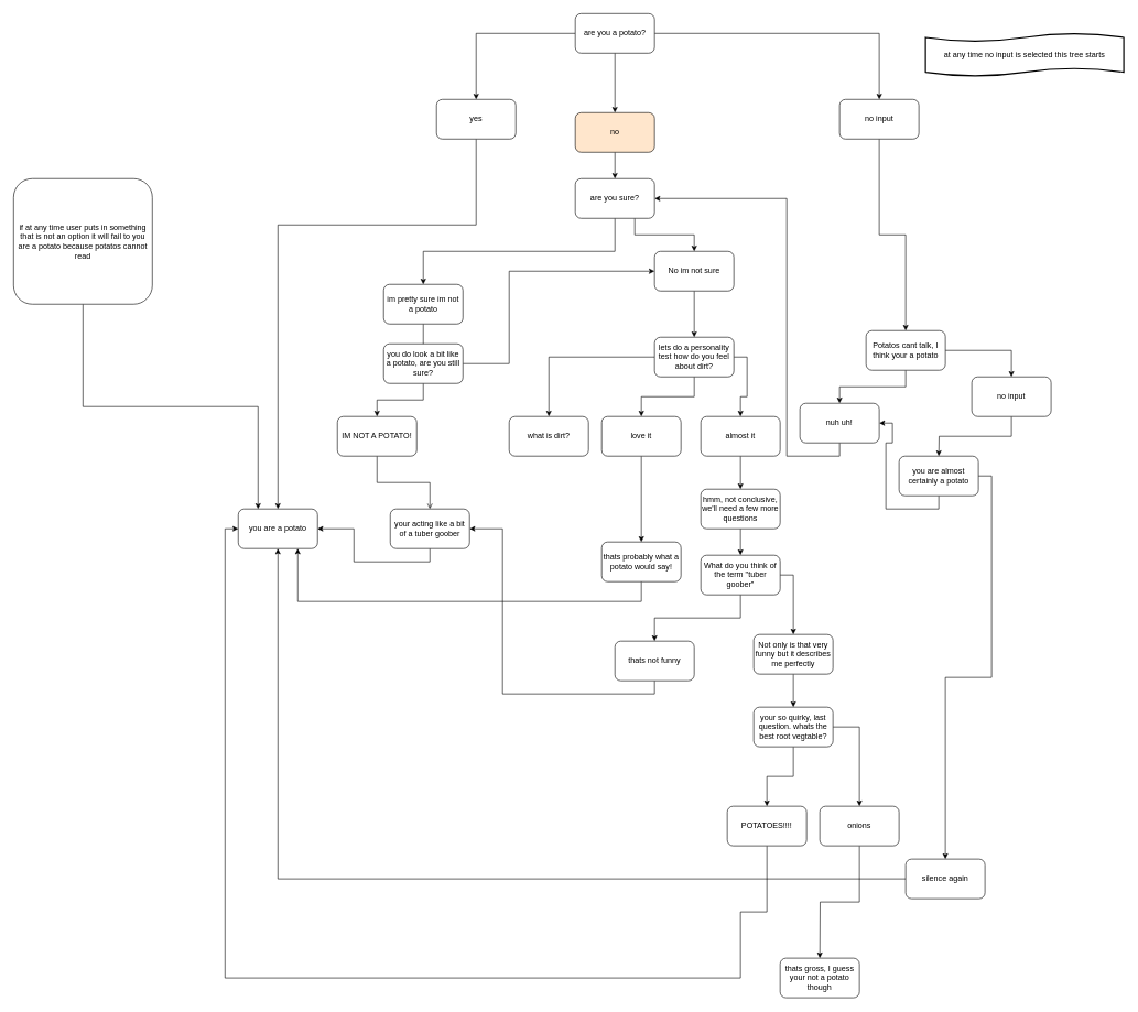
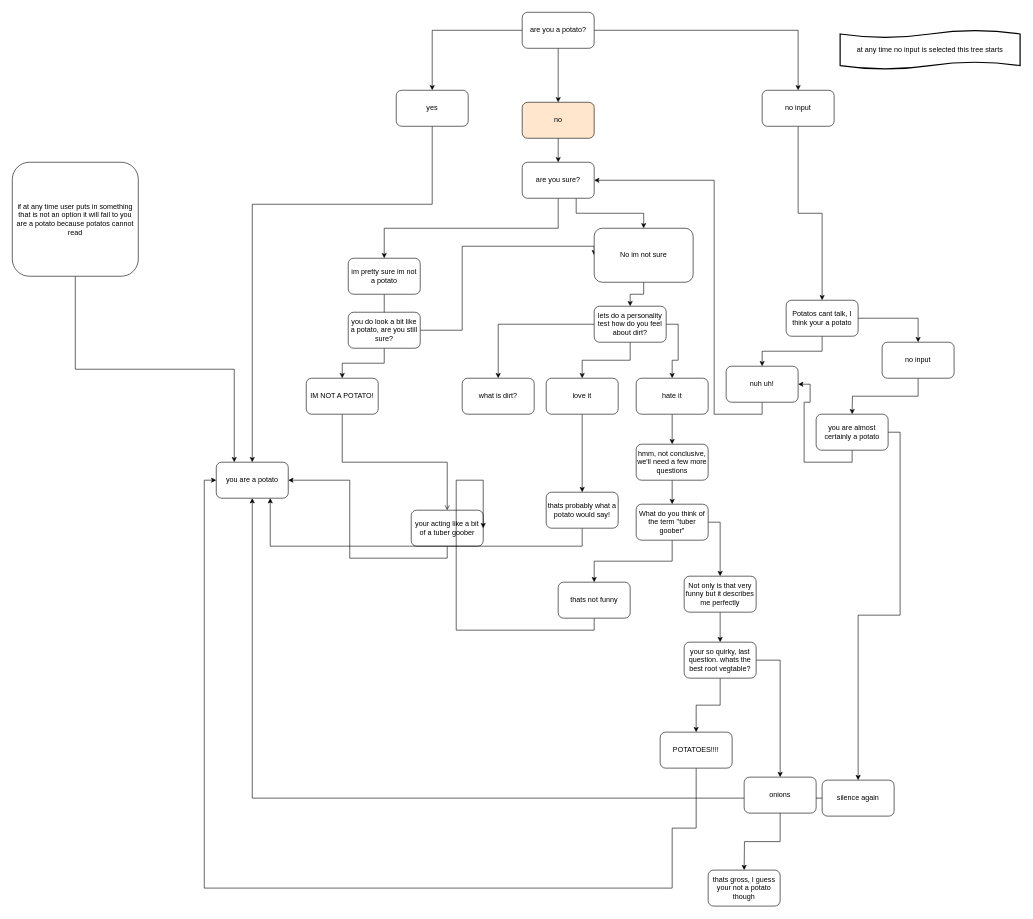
  <mxCell id="0" />
  <mxCell id="1" parent="0" />
  <mxCell id="2" style="edgeStyle=orthogonalEdgeStyle;rounded=0;orthogonalLoop=1;jettySize=auto;html=1;exitX=0.5;exitY=1;exitDx=0;exitDy=0;entryX=0.5;entryY=0;entryDx=0;entryDy=0;" parent="1" source="5" target="9" edge="1"><mxGeometry relative="1" as="geometry" /></mxCell>
  <mxCell id="3" style="edgeStyle=orthogonalEdgeStyle;rounded=0;orthogonalLoop=1;jettySize=auto;html=1;exitX=0;exitY=0.5;exitDx=0;exitDy=0;entryX=0.5;entryY=0;entryDx=0;entryDy=0;" parent="1" source="5" target="7" edge="1"><mxGeometry relative="1" as="geometry" /></mxCell>
  <mxCell id="4" style="edgeStyle=orthogonalEdgeStyle;rounded=0;orthogonalLoop=1;jettySize=auto;html=1;exitX=1;exitY=0.5;exitDx=0;exitDy=0;entryX=0.5;entryY=0;entryDx=0;entryDy=0;" parent="1" source="5" target="11" edge="1"><mxGeometry relative="1" as="geometry" /></mxCell>
  <mxCell id="5" value="are you a potato?" style="rounded=1;whiteSpace=wrap;html=1;" parent="1" vertex="1"><mxGeometry x="870" y="20" width="120" height="60" as="geometry" /></mxCell>
  <mxCell id="6" style="edgeStyle=orthogonalEdgeStyle;rounded=0;orthogonalLoop=1;jettySize=auto;html=1;exitX=0.5;exitY=1;exitDx=0;exitDy=0;" parent="1" source="7" target="12" edge="1"><mxGeometry relative="1" as="geometry"><Array as="points"><mxPoint x="720" y="340" /><mxPoint x="420" y="340" /></Array></mxGeometry></mxCell>
  <mxCell id="7" value="yes" style="rounded=1;whiteSpace=wrap;html=1;" parent="1" vertex="1"><mxGeometry x="660" y="150" width="120" height="60" as="geometry" /></mxCell>
  <mxCell id="8" style="edgeStyle=orthogonalEdgeStyle;rounded=0;orthogonalLoop=1;jettySize=auto;html=1;exitX=0.5;exitY=1;exitDx=0;exitDy=0;entryX=0.5;entryY=0;entryDx=0;entryDy=0;" parent="1" source="9" target="15" edge="1"><mxGeometry relative="1" as="geometry" /></mxCell>
  <mxCell id="9" value="no" style="rounded=1;whiteSpace=wrap;html=1;fillColor=#ffe6cc;" parent="1" vertex="1"><mxGeometry x="870" y="170" width="120" height="60" as="geometry" /></mxCell>
  <mxCell id="10" style="edgeStyle=orthogonalEdgeStyle;rounded=0;orthogonalLoop=1;jettySize=auto;html=1;exitX=0.5;exitY=1;exitDx=0;exitDy=0;entryX=0.5;entryY=0;entryDx=0;entryDy=0;" parent="1" source="11" target="26" edge="1"><mxGeometry relative="1" as="geometry"><mxPoint x="1230" y="460" as="targetPoint" /></mxGeometry></mxCell>
  <mxCell id="11" value="no input" style="rounded=1;whiteSpace=wrap;html=1;" parent="1" vertex="1"><mxGeometry x="1270" y="150" width="120" height="60" as="geometry" /></mxCell>
  <mxCell id="12" value="you are a potato" style="rounded=1;whiteSpace=wrap;html=1;" parent="1" vertex="1"><mxGeometry x="360" y="770" width="120" height="60" as="geometry" /></mxCell>
  <mxCell id="13" style="edgeStyle=orthogonalEdgeStyle;rounded=0;orthogonalLoop=1;jettySize=auto;html=1;exitX=0.5;exitY=1;exitDx=0;exitDy=0;" parent="1" source="15" target="17" edge="1"><mxGeometry relative="1" as="geometry"><mxPoint x="820" y="380" as="targetPoint" /></mxGeometry></mxCell>
  <mxCell id="14" style="edgeStyle=orthogonalEdgeStyle;rounded=0;orthogonalLoop=1;jettySize=auto;html=1;exitX=0.75;exitY=1;exitDx=0;exitDy=0;entryX=0.5;entryY=0;entryDx=0;entryDy=0;" parent="1" source="15" target="37" edge="1"><mxGeometry relative="1" as="geometry" /></mxCell>
  <mxCell id="15" value="are you sure?" style="rounded=1;whiteSpace=wrap;html=1;" parent="1" vertex="1"><mxGeometry x="870" y="270" width="120" height="60" as="geometry" /></mxCell>
  <mxCell id="16" style="edgeStyle=orthogonalEdgeStyle;rounded=0;orthogonalLoop=1;jettySize=auto;html=1;exitX=0.5;exitY=1;exitDx=0;exitDy=0;" parent="1" source="17" edge="1"><mxGeometry relative="1" as="geometry"><mxPoint x="640" y="550" as="targetPoint" /></mxGeometry></mxCell>
  <mxCell id="17" value="im pretty sure im not a potato" style="rounded=1;whiteSpace=wrap;html=1;" parent="1" vertex="1"><mxGeometry x="580" y="430" width="120" height="60" as="geometry" /></mxCell>
  <mxCell id="18" style="edgeStyle=orthogonalEdgeStyle;rounded=0;orthogonalLoop=1;jettySize=auto;html=1;exitX=0.5;exitY=1;exitDx=0;exitDy=0;endArrow=open;" parent="1" source="62" target="23" edge="1"><mxGeometry relative="1" as="geometry"><mxPoint x="660" y="780" as="targetPoint" /><mxPoint x="590" y="730" as="sourcePoint" /></mxGeometry></mxCell>
  <mxCell id="19" style="edgeStyle=orthogonalEdgeStyle;rounded=0;orthogonalLoop=1;jettySize=auto;html=1;exitX=0.5;exitY=1;exitDx=0;exitDy=0;entryX=0.5;entryY=0;entryDx=0;entryDy=0;" parent="1" source="21" target="62" edge="1"><mxGeometry relative="1" as="geometry" /></mxCell>
  <mxCell id="20" style="edgeStyle=orthogonalEdgeStyle;rounded=0;orthogonalLoop=1;jettySize=auto;html=1;exitX=1;exitY=0.5;exitDx=0;exitDy=0;entryX=0;entryY=0.5;entryDx=0;entryDy=0;" parent="1" source="21" target="37" edge="1"><mxGeometry relative="1" as="geometry"><Array as="points"><mxPoint x="770" y="550" /><mxPoint x="770" y="410" /></Array></mxGeometry></mxCell>
  <mxCell id="21" value="you do look a bit like a potato, are you still sure?" style="rounded=1;whiteSpace=wrap;html=1;" parent="1" vertex="1"><mxGeometry x="580" y="520" width="120" height="60" as="geometry" /></mxCell>
  <mxCell id="22" style="edgeStyle=orthogonalEdgeStyle;rounded=0;orthogonalLoop=1;jettySize=auto;html=1;exitX=0.5;exitY=1;exitDx=0;exitDy=0;entryX=1;entryY=0.5;entryDx=0;entryDy=0;" parent="1" source="23" target="12" edge="1"><mxGeometry relative="1" as="geometry" /></mxCell>
- <mxCell id="23" value="your acting like a bit of a tuber goober" style="rounded=1;whiteSpace=wrap;html=1;" parent="1" vertex="1"><mxGeometry x="590" y="770" width="120" height="60" as="geometry" /></mxCell>
+ <mxCell id="23" value="your acting like a bit of a tuber goober" style="rounded=1;whiteSpace=wrap;html=1;" parent="1" vertex="1"><mxGeometry x="685" y="850" width="120" height="60" as="geometry" /></mxCell>
  <mxCell id="24" style="edgeStyle=orthogonalEdgeStyle;rounded=0;orthogonalLoop=1;jettySize=auto;html=1;exitX=0.5;exitY=1;exitDx=0;exitDy=0;" parent="1" source="26" target="28" edge="1"><mxGeometry relative="1" as="geometry"><mxPoint x="1270" y="610" as="targetPoint" /></mxGeometry></mxCell>
  <mxCell id="25" style="edgeStyle=orthogonalEdgeStyle;rounded=0;orthogonalLoop=1;jettySize=auto;html=1;exitX=1;exitY=0.5;exitDx=0;exitDy=0;" parent="1" source="26" target="30" edge="1"><mxGeometry relative="1" as="geometry" /></mxCell>
  <mxCell id="26" value="Potatos cant talk, I think your a potato" style="rounded=1;whiteSpace=wrap;html=1;" parent="1" vertex="1"><mxGeometry x="1310" y="500" width="120" height="60" as="geometry" /></mxCell>
  <mxCell id="27" style="edgeStyle=orthogonalEdgeStyle;rounded=0;orthogonalLoop=1;jettySize=auto;html=1;exitX=0.5;exitY=1;exitDx=0;exitDy=0;entryX=1;entryY=0.5;entryDx=0;entryDy=0;" parent="1" source="28" target="15" edge="1"><mxGeometry relative="1" as="geometry"><Array as="points"><mxPoint x="1270" y="690" /><mxPoint x="1190" y="690" /><mxPoint x="1190" y="300" /></Array></mxGeometry></mxCell>
  <mxCell id="28" value="nuh uh!" style="rounded=1;whiteSpace=wrap;html=1;" parent="1" vertex="1"><mxGeometry x="1210" y="610" width="120" height="60" as="geometry" /></mxCell>
  <mxCell id="29" style="edgeStyle=orthogonalEdgeStyle;rounded=0;orthogonalLoop=1;jettySize=auto;html=1;exitX=0.5;exitY=1;exitDx=0;exitDy=0;" parent="1" source="30" edge="1"><mxGeometry relative="1" as="geometry"><mxPoint x="1420" y="690" as="targetPoint" /></mxGeometry></mxCell>
  <mxCell id="30" value="no input" style="rounded=1;whiteSpace=wrap;html=1;" parent="1" vertex="1"><mxGeometry x="1470" y="570" width="120" height="60" as="geometry" /></mxCell>
  <mxCell id="31" style="edgeStyle=orthogonalEdgeStyle;rounded=0;orthogonalLoop=1;jettySize=auto;html=1;exitX=0.5;exitY=1;exitDx=0;exitDy=0;entryX=1;entryY=0.5;entryDx=0;entryDy=0;" parent="1" source="33" target="28" edge="1"><mxGeometry relative="1" as="geometry" /></mxCell>
  <mxCell id="32" style="edgeStyle=orthogonalEdgeStyle;rounded=0;orthogonalLoop=1;jettySize=auto;html=1;exitX=1;exitY=0.5;exitDx=0;exitDy=0;entryX=0.5;entryY=0;entryDx=0;entryDy=0;" parent="1" source="33" target="35" edge="1"><mxGeometry relative="1" as="geometry"><mxPoint x="1270" y="920" as="targetPoint" /></mxGeometry></mxCell>
  <mxCell id="33" value="you are almost certainly a potato" style="rounded=1;whiteSpace=wrap;html=1;" parent="1" vertex="1"><mxGeometry x="1360" y="690" width="120" height="60" as="geometry" /></mxCell>
  <mxCell id="34" style="edgeStyle=orthogonalEdgeStyle;rounded=0;orthogonalLoop=1;jettySize=auto;html=1;exitX=0;exitY=0.5;exitDx=0;exitDy=0;" parent="1" source="35" target="12" edge="1"><mxGeometry relative="1" as="geometry" /></mxCell>
  <mxCell id="35" value="silence again" style="rounded=1;whiteSpace=wrap;html=1;" parent="1" vertex="1"><mxGeometry x="1370" y="1300" width="120" height="60" as="geometry" /></mxCell>
  <mxCell id="36" style="edgeStyle=orthogonalEdgeStyle;rounded=0;orthogonalLoop=1;jettySize=auto;html=1;exitX=0.5;exitY=1;exitDx=0;exitDy=0;" parent="1" source="37" target="41" edge="1"><mxGeometry relative="1" as="geometry"><mxPoint x="1050" y="500" as="targetPoint" /></mxGeometry></mxCell>
- <mxCell id="37" value="No im not sure" style="rounded=1;whiteSpace=wrap;html=1;" parent="1" vertex="1"><mxGeometry x="990" y="380" width="120" height="60" as="geometry" /></mxCell>
+ <mxCell id="37" value="No im not sure" style="rounded=1;whiteSpace=wrap;html=1;" parent="1" vertex="1"><mxGeometry x="990" y="380" width="165" height="90" as="geometry" /></mxCell>
  <mxCell id="38" style="edgeStyle=orthogonalEdgeStyle;rounded=0;orthogonalLoop=1;jettySize=auto;html=1;exitX=0.5;exitY=1;exitDx=0;exitDy=0;" parent="1" source="41" target="43" edge="1"><mxGeometry relative="1" as="geometry" /></mxCell>
  <mxCell id="39" style="edgeStyle=orthogonalEdgeStyle;rounded=0;orthogonalLoop=1;jettySize=auto;html=1;exitX=1;exitY=0.5;exitDx=0;exitDy=0;entryX=0.5;entryY=0;entryDx=0;entryDy=0;" parent="1" source="41" target="45" edge="1"><mxGeometry relative="1" as="geometry" /></mxCell>
  <mxCell id="40" style="edgeStyle=orthogonalEdgeStyle;rounded=0;orthogonalLoop=1;jettySize=auto;html=1;exitX=0;exitY=0.5;exitDx=0;exitDy=0;entryX=0.5;entryY=0;entryDx=0;entryDy=0;" parent="1" source="41" target="46" edge="1"><mxGeometry relative="1" as="geometry"><mxPoint x="890" y="710" as="targetPoint" /></mxGeometry></mxCell>
  <mxCell id="41" value="lets do a personality test how do you feel about dirt?" style="rounded=1;whiteSpace=wrap;html=1;" parent="1" vertex="1"><mxGeometry x="990" y="510" width="120" height="60" as="geometry" /></mxCell>
  <mxCell id="42" style="edgeStyle=orthogonalEdgeStyle;rounded=0;orthogonalLoop=1;jettySize=auto;html=1;exitX=0.5;exitY=1;exitDx=0;exitDy=0;entryX=0.5;entryY=0;entryDx=0;entryDy=0;" parent="1" source="43" target="48" edge="1"><mxGeometry relative="1" as="geometry" /></mxCell>
  <mxCell id="43" value="love it" style="rounded=1;whiteSpace=wrap;html=1;" parent="1" vertex="1"><mxGeometry x="910" y="630" width="120" height="60" as="geometry" /></mxCell>
  <mxCell id="44" style="edgeStyle=orthogonalEdgeStyle;rounded=0;orthogonalLoop=1;jettySize=auto;html=1;exitX=0.5;exitY=1;exitDx=0;exitDy=0;entryX=0.5;entryY=0;entryDx=0;entryDy=0;" parent="1" source="45" target="50" edge="1"><mxGeometry relative="1" as="geometry" /></mxCell>
- <mxCell id="45" value="almost it" style="rounded=1;whiteSpace=wrap;html=1;" parent="1" vertex="1"><mxGeometry x="1060" y="630" width="120" height="60" as="geometry" /></mxCell>
+ <mxCell id="45" value="hate it" style="rounded=1;whiteSpace=wrap;html=1;" parent="1" vertex="1"><mxGeometry x="1060" y="630" width="120" height="60" as="geometry" /></mxCell>
  <mxCell id="46" value="what is dirt?" style="rounded=1;whiteSpace=wrap;html=1;" parent="1" vertex="1"><mxGeometry x="770" y="630" width="120" height="60" as="geometry" /></mxCell>
  <mxCell id="47" style="edgeStyle=orthogonalEdgeStyle;rounded=0;orthogonalLoop=1;jettySize=auto;html=1;exitX=0.5;exitY=1;exitDx=0;exitDy=0;entryX=0.75;entryY=1;entryDx=0;entryDy=0;" parent="1" source="48" target="12" edge="1"><mxGeometry relative="1" as="geometry"><Array as="points"><mxPoint x="970" y="910" /><mxPoint x="450" y="910" /></Array></mxGeometry></mxCell>
  <mxCell id="48" value="thats probably what a potato would say!" style="rounded=1;whiteSpace=wrap;html=1;" parent="1" vertex="1"><mxGeometry x="910" y="820" width="120" height="60" as="geometry" /></mxCell>
  <mxCell id="49" style="edgeStyle=orthogonalEdgeStyle;rounded=0;orthogonalLoop=1;jettySize=auto;html=1;exitX=0.5;exitY=1;exitDx=0;exitDy=0;entryX=0.5;entryY=0;entryDx=0;entryDy=0;" parent="1" source="50" target="54" edge="1"><mxGeometry relative="1" as="geometry" /></mxCell>
  <mxCell id="50" value="hmm, not conclusive, we'll need a few more questions" style="rounded=1;whiteSpace=wrap;html=1;" parent="1" vertex="1"><mxGeometry x="1060" y="740" width="120" height="60" as="geometry" /></mxCell>
  <mxCell id="51" value="&lt;span style=&quot;text-wrap: nowrap;&quot;&gt;at any time no input is selected this tree starts&lt;/span&gt;" style="shape=tape;whiteSpace=wrap;html=1;strokeWidth=2;size=0.19" parent="1" vertex="1"><mxGeometry x="1400" y="50" width="300" height="65" as="geometry" /></mxCell>
  <mxCell id="52" style="edgeStyle=orthogonalEdgeStyle;rounded=0;orthogonalLoop=1;jettySize=auto;html=1;exitX=0.5;exitY=1;exitDx=0;exitDy=0;" parent="1" source="54" target="56" edge="1"><mxGeometry relative="1" as="geometry"><mxPoint x="990" y="970" as="targetPoint" /></mxGeometry></mxCell>
  <mxCell id="53" style="edgeStyle=orthogonalEdgeStyle;rounded=0;orthogonalLoop=1;jettySize=auto;html=1;exitX=1;exitY=0.5;exitDx=0;exitDy=0;entryX=0.5;entryY=0;entryDx=0;entryDy=0;" parent="1" source="54" target="58" edge="1"><mxGeometry relative="1" as="geometry" /></mxCell>
  <mxCell id="54" value="What do you think of the term &quot;tuber goober&quot;" style="rounded=1;whiteSpace=wrap;html=1;" parent="1" vertex="1"><mxGeometry x="1060" y="840" width="120" height="60" as="geometry" /></mxCell>
  <mxCell id="55" style="edgeStyle=orthogonalEdgeStyle;rounded=0;orthogonalLoop=1;jettySize=auto;html=1;exitX=0.5;exitY=1;exitDx=0;exitDy=0;entryX=1;entryY=0.5;entryDx=0;entryDy=0;" parent="1" source="56" target="23" edge="1"><mxGeometry relative="1" as="geometry"><Array as="points"><mxPoint x="990" y="1050" /><mxPoint x="760" y="1050" /><mxPoint x="760" y="800" /></Array></mxGeometry></mxCell>
  <mxCell id="56" value="thats not funny" style="rounded=1;whiteSpace=wrap;html=1;" parent="1" vertex="1"><mxGeometry x="930" y="970" width="120" height="60" as="geometry" /></mxCell>
  <mxCell id="57" style="edgeStyle=orthogonalEdgeStyle;rounded=0;orthogonalLoop=1;jettySize=auto;html=1;exitX=0.5;exitY=1;exitDx=0;exitDy=0;entryX=0.5;entryY=0;entryDx=0;entryDy=0;" parent="1" source="58" target="61" edge="1"><mxGeometry relative="1" as="geometry" /></mxCell>
  <mxCell id="58" value="Not only is that very funny but it describes me perfectly" style="rounded=1;whiteSpace=wrap;html=1;" parent="1" vertex="1"><mxGeometry x="1140" y="960" width="120" height="60" as="geometry" /></mxCell>
  <mxCell id="59" style="edgeStyle=orthogonalEdgeStyle;rounded=0;orthogonalLoop=1;jettySize=auto;html=1;exitX=0.5;exitY=1;exitDx=0;exitDy=0;" parent="1" source="61" target="64" edge="1"><mxGeometry relative="1" as="geometry" /></mxCell>
  <mxCell id="60" style="edgeStyle=orthogonalEdgeStyle;rounded=0;orthogonalLoop=1;jettySize=auto;html=1;exitX=1;exitY=0.5;exitDx=0;exitDy=0;" parent="1" source="61" target="66" edge="1"><mxGeometry relative="1" as="geometry" /></mxCell>
  <mxCell id="61" value="your so quirky, last question. whats the best root vegtable?" style="rounded=1;whiteSpace=wrap;html=1;" parent="1" vertex="1"><mxGeometry x="1140" y="1070" width="120" height="60" as="geometry" /></mxCell>
  <mxCell id="62" value="IM NOT A POTATO!" style="rounded=1;whiteSpace=wrap;html=1;" parent="1" vertex="1"><mxGeometry x="510" y="630" width="120" height="60" as="geometry" /></mxCell>
  <mxCell id="63" style="edgeStyle=orthogonalEdgeStyle;rounded=0;orthogonalLoop=1;jettySize=auto;html=1;exitX=0.5;exitY=1;exitDx=0;exitDy=0;entryX=0;entryY=0.5;entryDx=0;entryDy=0;" parent="1" source="64" target="12" edge="1"><mxGeometry relative="1" as="geometry"><Array as="points"><mxPoint x="1160" y="1380" /><mxPoint x="1120" y="1380" /><mxPoint x="1120" y="1480" /><mxPoint x="340" y="1480" /><mxPoint x="340" y="800" /></Array></mxGeometry></mxCell>
  <mxCell id="64" value="POTATOES!!!!" style="rounded=1;whiteSpace=wrap;html=1;" parent="1" vertex="1"><mxGeometry x="1100" y="1220" width="120" height="60" as="geometry" /></mxCell>
  <mxCell id="65" style="edgeStyle=orthogonalEdgeStyle;rounded=0;orthogonalLoop=1;jettySize=auto;html=1;exitX=0.5;exitY=1;exitDx=0;exitDy=0;" parent="1" source="66" edge="1"><mxGeometry relative="1" as="geometry"><mxPoint x="1240" y="1450" as="targetPoint" /></mxGeometry></mxCell>
- <mxCell id="66" value="onions" style="rounded=1;whiteSpace=wrap;html=1;" parent="1" vertex="1"><mxGeometry x="1240" y="1220" width="120" height="60" as="geometry" /></mxCell>
+ <mxCell id="66" value="onions" style="rounded=1;whiteSpace=wrap;html=1;" parent="1" vertex="1"><mxGeometry x="1240" y="1295" width="120" height="60" as="geometry" /></mxCell>
  <mxCell id="67" value="thats gross, I guess your not a potato though" style="rounded=1;whiteSpace=wrap;html=1;" parent="1" vertex="1"><mxGeometry x="1180" y="1450" width="120" height="60" as="geometry" /></mxCell>
  <mxCell id="68" style="edgeStyle=orthogonalEdgeStyle;rounded=0;orthogonalLoop=1;jettySize=auto;html=1;exitX=0.5;exitY=1;exitDx=0;exitDy=0;entryX=0.25;entryY=0;entryDx=0;entryDy=0;" parent="1" source="69" target="12" edge="1"><mxGeometry relative="1" as="geometry" /></mxCell>
  <mxCell id="69" value="if at any time user puts in something that is not an option it will fail to you are a potato because potatos cannot read" style="rounded=1;whiteSpace=wrap;html=1;" parent="1" vertex="1"><mxGeometry x="20" y="270" width="210" height="190" as="geometry" /></mxCell>
